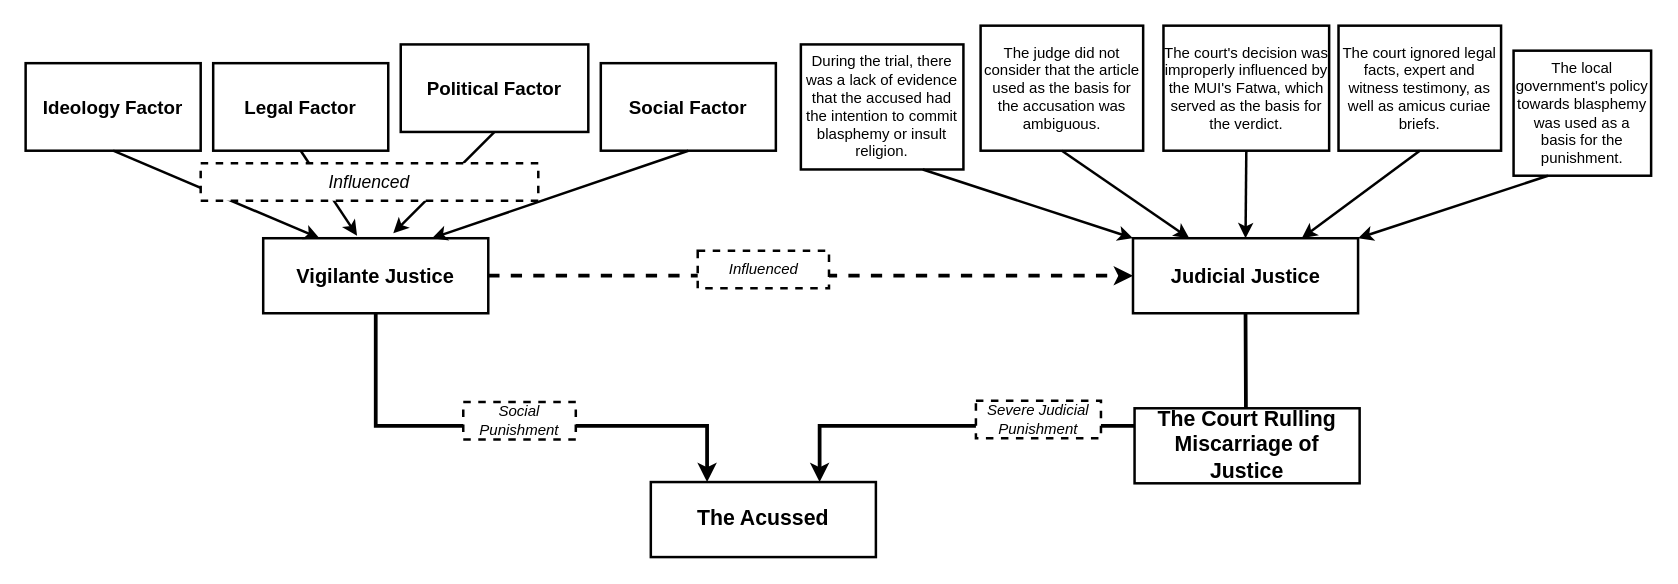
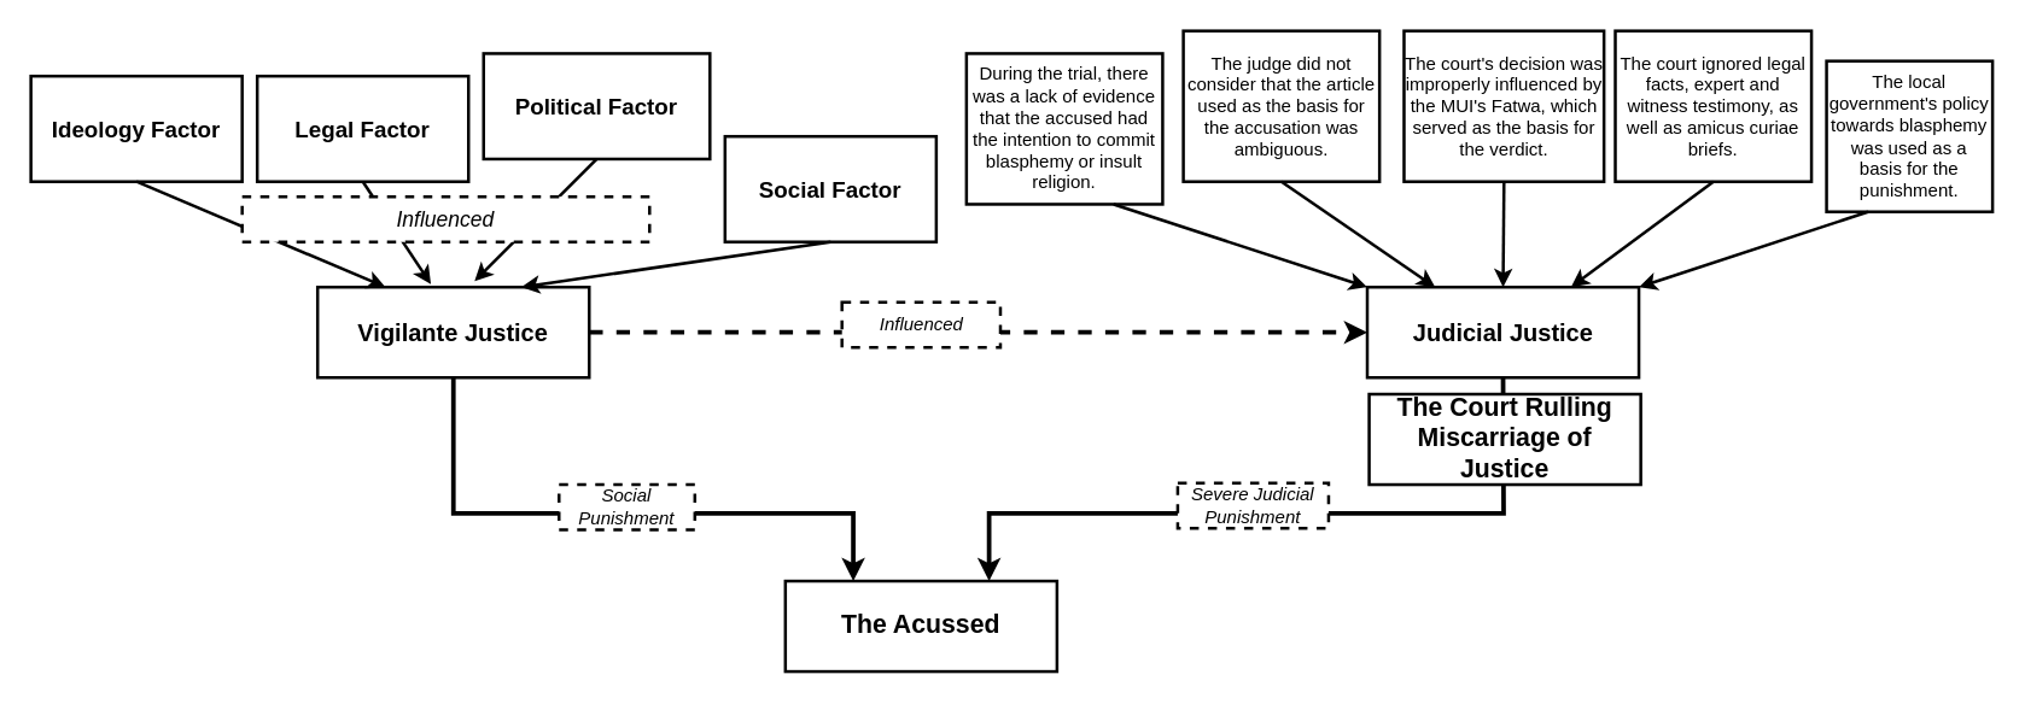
  <mxCell id="0" />
  <mxCell id="1" parent="0" />
  <mxCell id="2" value="&lt;b&gt;&lt;font style=&quot;font-size: 15px;&quot;&gt;Ideology Factor&lt;/font&gt;&lt;/b&gt;" style="rounded=0;whiteSpace=wrap;html=1;strokeWidth=2;" parent="1" vertex="1"><mxGeometry x="20" y="50" width="140" height="70" as="geometry" /></mxCell>
  <mxCell id="3" value="&lt;b&gt;&lt;font style=&quot;font-size: 15px;&quot;&gt;Legal Factor&lt;/font&gt;&lt;/b&gt;" style="rounded=0;whiteSpace=wrap;html=1;strokeWidth=2;" parent="1" vertex="1"><mxGeometry x="170" y="50" width="140" height="70" as="geometry" /></mxCell>
  <mxCell id="4" value="&lt;b&gt;&lt;font style=&quot;font-size: 15px;&quot;&gt;Political Factor&lt;/font&gt;&lt;/b&gt;" style="rounded=0;whiteSpace=wrap;html=1;strokeWidth=2;" parent="1" vertex="1"><mxGeometry x="320" y="35" width="150" height="70" as="geometry" /></mxCell>
- <mxCell id="5" value="&lt;b&gt;&lt;font style=&quot;font-size: 15px;&quot;&gt;Social Factor&lt;/font&gt;&lt;/b&gt;" style="rounded=0;whiteSpace=wrap;html=1;strokeWidth=2;" parent="1" vertex="1"><mxGeometry x="480" y="50" width="140" height="70" as="geometry" /></mxCell>
+ <mxCell id="5" value="&lt;b&gt;&lt;font style=&quot;font-size: 15px;&quot;&gt;Social Factor&lt;/font&gt;&lt;/b&gt;" style="rounded=0;whiteSpace=wrap;html=1;strokeWidth=2;" parent="1" vertex="1"><mxGeometry x="480" y="90" width="140" height="70" as="geometry" /></mxCell>
  <mxCell id="6" value="&lt;font style=&quot;font-size: 16px;&quot;&gt;&lt;b style=&quot;font-size: 16px;&quot;&gt;Vigilante Justice&lt;/b&gt;&lt;/font&gt;" style="rounded=0;whiteSpace=wrap;html=1;fontSize=16;strokeWidth=2;" parent="1" vertex="1"><mxGeometry x="210" y="190" width="180" height="60" as="geometry" /></mxCell>
  <mxCell id="7" value="" style="endArrow=classic;html=1;rounded=0;exitX=0.5;exitY=1;exitDx=0;exitDy=0;entryX=0.25;entryY=0;entryDx=0;entryDy=0;strokeWidth=2;endFill=1;" parent="1" source="2" target="6" edge="1"><mxGeometry width="50" height="50" relative="1" as="geometry"><mxPoint y="30" as="sourcePoint" x="370" /><mxPoint x="420" y="-20" as="targetPoint" /></mxGeometry></mxCell>
  <mxCell id="8" value="" style="endArrow=classic;html=1;rounded=0;exitX=0.5;exitY=1;exitDx=0;exitDy=0;entryX=0.417;entryY=-0.033;entryDx=0;entryDy=0;strokeWidth=2;endFill=1;entryPerimeter=0;" parent="1" source="3" target="6" edge="1"><mxGeometry width="50" height="50" relative="1" as="geometry"><mxPoint x="60" y="130" as="sourcePoint" /><mxPoint x="355" y="190" as="targetPoint" /></mxGeometry></mxCell>
  <mxCell id="9" value="" style="endArrow=classic;html=1;rounded=0;exitX=0.5;exitY=1;exitDx=0;exitDy=0;entryX=0.578;entryY=-0.067;entryDx=0;entryDy=0;strokeWidth=2;endFill=1;entryPerimeter=0;" parent="1" source="4" target="6" edge="1"><mxGeometry width="50" height="50" relative="1" as="geometry"><mxPoint x="285" y="130" as="sourcePoint" /><mxPoint x="369" y="187" as="targetPoint" /></mxGeometry></mxCell>
  <mxCell id="10" value="" style="endArrow=classic;html=1;rounded=0;exitX=0.5;exitY=1;exitDx=0;exitDy=0;strokeWidth=2;endFill=1;entryX=0.75;entryY=0;entryDx=0;entryDy=0;" parent="1" source="5" target="6" edge="1"><mxGeometry width="50" height="50" relative="1" as="geometry"><mxPoint x="515" y="130" as="sourcePoint" /><mxPoint x="440" y="180" as="targetPoint" /></mxGeometry></mxCell>
  <mxCell id="11" value="&lt;font style=&quot;font-size: 16px;&quot;&gt;&lt;b style=&quot;font-size: 16px;&quot;&gt;Judicial Justice&lt;/b&gt;&lt;/font&gt;" style="rounded=0;whiteSpace=wrap;html=1;fontSize=16;strokeWidth=2;" parent="1" vertex="1"><mxGeometry x="905.63" y="190" width="180" height="60" as="geometry" /></mxCell>
  <mxCell id="12" value="The court's decision was improperly influenced by the MUI's Fatwa, which served as the basis for the verdict." style="rounded=0;whiteSpace=wrap;html=1;strokeWidth=2;" parent="1" vertex="1"><mxGeometry x="930" y="20" width="132.5" height="100" as="geometry" /></mxCell>
  <mxCell id="13" value="The judge did not consider that the article used as the basis for the accusation was ambiguous." style="rounded=0;whiteSpace=wrap;html=1;strokeWidth=2;" parent="1" vertex="1"><mxGeometry x="783.75" y="20" width="130" height="100" as="geometry" /></mxCell>
  <mxCell id="14" value="During the trial, there was a lack of evidence that the accused had the intention to commit blasphemy or insult religion." style="rounded=0;whiteSpace=wrap;html=1;strokeWidth=2;" parent="1" vertex="1"><mxGeometry x="640" y="35" width="130" height="100" as="geometry" /></mxCell>
  <mxCell id="15" value="The court ignored legal facts, expert and witness testimony, as well as amicus curiae briefs." style="rounded=0;whiteSpace=wrap;html=1;strokeWidth=2;" parent="1" vertex="1"><mxGeometry x="1070" y="20" width="130" height="100" as="geometry" /></mxCell>
  <mxCell id="16" value="The local government's policy towards blasphemy was used as a basis for the punishment." style="rounded=0;whiteSpace=wrap;html=1;strokeWidth=2;" parent="1" vertex="1"><mxGeometry x="1210" y="40" width="110" height="100" as="geometry" /></mxCell>
  <mxCell id="17" value="" style="endArrow=classic;html=1;rounded=0;entryX=0;entryY=0;entryDx=0;entryDy=0;exitX=0.75;exitY=1;exitDx=0;exitDy=0;strokeWidth=2;" parent="1" source="14" target="11" edge="1"><mxGeometry width="50" height="50" relative="1" as="geometry"><mxPoint x="670" y="210" as="sourcePoint" /><mxPoint x="720" y="160" as="targetPoint" /></mxGeometry></mxCell>
  <mxCell id="18" value="" style="endArrow=classic;html=1;rounded=0;entryX=0.25;entryY=0;entryDx=0;entryDy=0;exitX=0.5;exitY=1;exitDx=0;exitDy=0;strokeWidth=2;" parent="1" source="13" target="11" edge="1"><mxGeometry width="50" height="50" relative="1" as="geometry"><mxPoint x="688" y="170" as="sourcePoint" /><mxPoint x="930" y="200" as="targetPoint" /></mxGeometry></mxCell>
  <mxCell id="19" value="" style="endArrow=classic;html=1;rounded=0;entryX=0.5;entryY=0;entryDx=0;entryDy=0;exitX=0.5;exitY=1;exitDx=0;exitDy=0;strokeWidth=2;" parent="1" source="12" target="11" edge="1"><mxGeometry width="50" height="50" relative="1" as="geometry"><mxPoint x="835" y="130" as="sourcePoint" /><mxPoint x="975" y="200" as="targetPoint" /></mxGeometry></mxCell>
  <mxCell id="20" value="" style="endArrow=classic;html=1;rounded=0;entryX=0.75;entryY=0;entryDx=0;entryDy=0;exitX=0.5;exitY=1;exitDx=0;exitDy=0;strokeWidth=2;" parent="1" source="15" target="11" edge="1"><mxGeometry width="50" height="50" relative="1" as="geometry"><mxPoint x="1020" y="130" as="sourcePoint" /><mxPoint x="1020" y="200" as="targetPoint" /></mxGeometry></mxCell>
  <mxCell id="21" value="" style="endArrow=classic;html=1;rounded=0;entryX=1;entryY=0;entryDx=0;entryDy=0;exitX=0.25;exitY=1;exitDx=0;exitDy=0;strokeWidth=2;" parent="1" source="16" target="11" edge="1"><mxGeometry width="50" height="50" relative="1" as="geometry"><mxPoint x="1205" y="130" as="sourcePoint" /><mxPoint x="1065" y="200" as="targetPoint" /></mxGeometry></mxCell>
  <mxCell id="22" value="&lt;i style=&quot;font-size: 14px;&quot;&gt;Influenced&lt;/i&gt;" style="rounded=0;whiteSpace=wrap;html=1;dashed=1;strokeWidth=2;fontSize=14;" parent="1" vertex="1"><mxGeometry x="160" y="130" width="270" height="30" as="geometry" /></mxCell>
  <mxCell id="23" value="&lt;font size=&quot;1&quot; style=&quot;&quot;&gt;&lt;b style=&quot;font-size: 17px;&quot;&gt;The Acussed&lt;/b&gt;&lt;/font&gt;" style="rounded=0;whiteSpace=wrap;html=1;fontSize=14;strokeWidth=2;" parent="1" vertex="1"><mxGeometry x="520" y="385" width="180" height="60" as="geometry" /></mxCell>
  <mxCell id="24" value="" style="endArrow=classic;html=1;rounded=0;exitX=0.5;exitY=1;exitDx=0;exitDy=0;entryX=0.25;entryY=0;entryDx=0;entryDy=0;strokeWidth=3;" parent="1" source="6" target="23" edge="1"><mxGeometry width="50" height="50" relative="1" as="geometry"><mxPoint x="490" y="250" as="sourcePoint" /><mxPoint x="540" y="200" as="targetPoint" /><Array as="points"><mxPoint x="300" y="340" /><mxPoint x="565" y="340" /></Array></mxGeometry></mxCell>
  <mxCell id="25" value="" style="endArrow=classic;html=1;rounded=0;exitX=0.5;exitY=1;exitDx=0;exitDy=0;entryX=0.75;entryY=0;entryDx=0;entryDy=0;strokeWidth=3;" parent="1" source="11" target="23" edge="1"><mxGeometry width="50" height="50" relative="1" as="geometry"><mxPoint x="280" y="260" as="sourcePoint" /><mxPoint x="575" y="340" as="targetPoint" /><Array as="points"><mxPoint x="996" y="340" /><mxPoint x="655" y="340" /></Array></mxGeometry></mxCell>
  <mxCell id="26" value="&lt;i style=&quot;&quot;&gt;Social Punishment&lt;/i&gt;" style="rounded=0;whiteSpace=wrap;html=1;dashed=1;strokeWidth=2;" parent="1" vertex="1"><mxGeometry y="321" width="90" height="30" as="geometry" x="370" /></mxCell>
  <mxCell id="27" value="&lt;i style=&quot;&quot;&gt;Severe Judicial Punishment&lt;/i&gt;" style="rounded=0;whiteSpace=wrap;html=1;dashed=1;strokeWidth=2;" parent="1" vertex="1"><mxGeometry x="780" y="320" width="100" height="30" as="geometry" /></mxCell>
- <mxCell id="28" value="&lt;font size=&quot;1&quot; style=&quot;&quot;&gt;&lt;b style=&quot;font-size: 17px;&quot;&gt;The Court Rulling Miscarriage of Justice&lt;/b&gt;&lt;/font&gt;" style="rounded=0;whiteSpace=wrap;html=1;fontSize=14;strokeWidth=2;" parent="1" vertex="1"><mxGeometry x="906.88" y="326" width="180" height="60" as="geometry" /></mxCell>
+ <mxCell id="28" value="&lt;font size=&quot;1&quot; style=&quot;&quot;&gt;&lt;b style=&quot;font-size: 17px;&quot;&gt;The Court Rulling Miscarriage of Justice&lt;/b&gt;&lt;/font&gt;" style="rounded=0;whiteSpace=wrap;html=1;fontSize=14;strokeWidth=2;" parent="1" vertex="1"><mxGeometry x="906.88" y="261" width="180" height="60" as="geometry" /></mxCell>
  <mxCell id="29" value="" style="endArrow=classic;html=1;rounded=0;exitX=1;exitY=0.5;exitDx=0;exitDy=0;entryX=0;entryY=0.5;entryDx=0;entryDy=0;strokeWidth=3;dashed=1;" parent="1" source="6" target="11" edge="1"><mxGeometry width="50" height="50" relative="1" as="geometry"><mxPoint x="530" y="220" as="sourcePoint" /><mxPoint x="580" y="170" as="targetPoint" /></mxGeometry></mxCell>
  <mxCell id="30" value="&lt;i style=&quot;&quot;&gt;Influenced&lt;/i&gt;" style="rounded=0;whiteSpace=wrap;html=1;dashed=1;strokeWidth=2;" parent="1" vertex="1"><mxGeometry x="557.5" y="200" width="105" height="30" as="geometry" /></mxCell>
